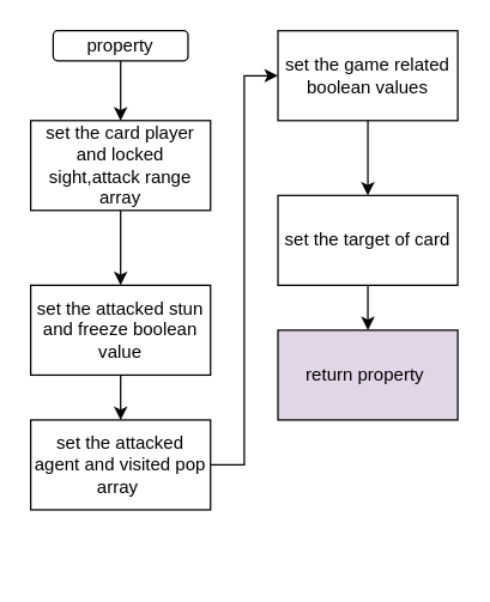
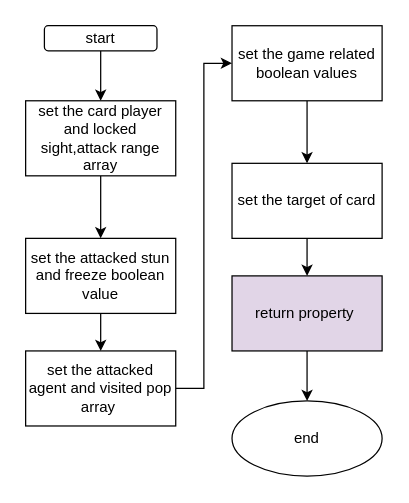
  <mxCell id="0" />
  <mxCell id="1" parent="0" />
  <mxCell id="2" value="" style="edgeStyle=orthogonalEdgeStyle;rounded=0;orthogonalLoop=1;jettySize=auto;html=1;" edge="1" parent="1" source="3" target="5"><mxGeometry relative="1" as="geometry" /></mxCell>
- <mxCell id="3" value="property" style="rounded=1;whiteSpace=wrap;html=1;" vertex="1" parent="1"><mxGeometry x="35" y="20" width="90" height="20" as="geometry" /></mxCell>
+ <mxCell id="3" value="start" style="rounded=1;whiteSpace=wrap;html=1;" vertex="1" parent="1"><mxGeometry x="35" y="20" width="90" height="20" as="geometry" /></mxCell>
  <mxCell id="4" value="" style="edgeStyle=orthogonalEdgeStyle;rounded=0;orthogonalLoop=1;jettySize=auto;html=1;" edge="1" parent="1" source="5" target="7"><mxGeometry relative="1" as="geometry" /></mxCell>
  <mxCell id="5" value="set the card player and locked sight,attack range array" style="rounded=0;whiteSpace=wrap;html=1;" vertex="1" parent="1"><mxGeometry x="20" y="80" width="120" height="60" as="geometry" /></mxCell>
  <mxCell id="6" value="" style="edgeStyle=orthogonalEdgeStyle;rounded=0;orthogonalLoop=1;jettySize=auto;html=1;" edge="1" parent="1" source="7" target="9"><mxGeometry relative="1" as="geometry" /></mxCell>
  <mxCell id="7" value="set the attacked stun and freeze boolean value" style="whiteSpace=wrap;html=1;rounded=0;" vertex="1" parent="1"><mxGeometry x="20" y="190" width="120" height="60" as="geometry" /></mxCell>
  <mxCell id="8" value="" style="edgeStyle=orthogonalEdgeStyle;rounded=0;orthogonalLoop=1;jettySize=auto;html=1;entryX=0;entryY=0.5;entryDx=0;entryDy=0;" edge="1" parent="1" source="9" target="11"><mxGeometry relative="1" as="geometry" /></mxCell>
  <mxCell id="9" value="set the attacked agent and visited pop array&amp;nbsp;" style="whiteSpace=wrap;html=1;rounded=0;" vertex="1" parent="1"><mxGeometry x="20" y="280" width="120" height="60" as="geometry" /></mxCell>
  <mxCell id="10" value="" style="edgeStyle=orthogonalEdgeStyle;rounded=0;orthogonalLoop=1;jettySize=auto;html=1;" edge="1" parent="1" source="11" target="13"><mxGeometry relative="1" as="geometry" /></mxCell>
  <mxCell id="11" value="set the game related boolean values" style="whiteSpace=wrap;html=1;rounded=0;" vertex="1" parent="1"><mxGeometry x="185" y="20" width="120" height="60" as="geometry" /></mxCell>
  <mxCell id="12" value="" style="edgeStyle=orthogonalEdgeStyle;rounded=0;orthogonalLoop=1;jettySize=auto;html=1;" edge="1" parent="1" source="13" target="15"><mxGeometry relative="1" as="geometry" /></mxCell>
  <mxCell id="13" value="set the target of card" style="whiteSpace=wrap;html=1;rounded=0;" vertex="1" parent="1"><mxGeometry x="185" y="130" width="120" height="60" as="geometry" /></mxCell>
+ <mxCell id="14" value="" style="edgeStyle=orthogonalEdgeStyle;rounded=0;orthogonalLoop=1;jettySize=auto;html=1;" edge="1" parent="1" source="15" target="16"><mxGeometry relative="1" as="geometry" /></mxCell>
  <mxCell id="15" value="return property&amp;nbsp;" style="whiteSpace=wrap;html=1;rounded=0;fillColor=#e1d5e7;" vertex="1" parent="1"><mxGeometry x="185" y="220" width="120" height="60" as="geometry" /></mxCell>
+ <mxCell id="16" value="end" style="ellipse;whiteSpace=wrap;html=1;rounded=0;" vertex="1" parent="1"><mxGeometry x="185" y="320" width="120" height="60" as="geometry" /></mxCell>
